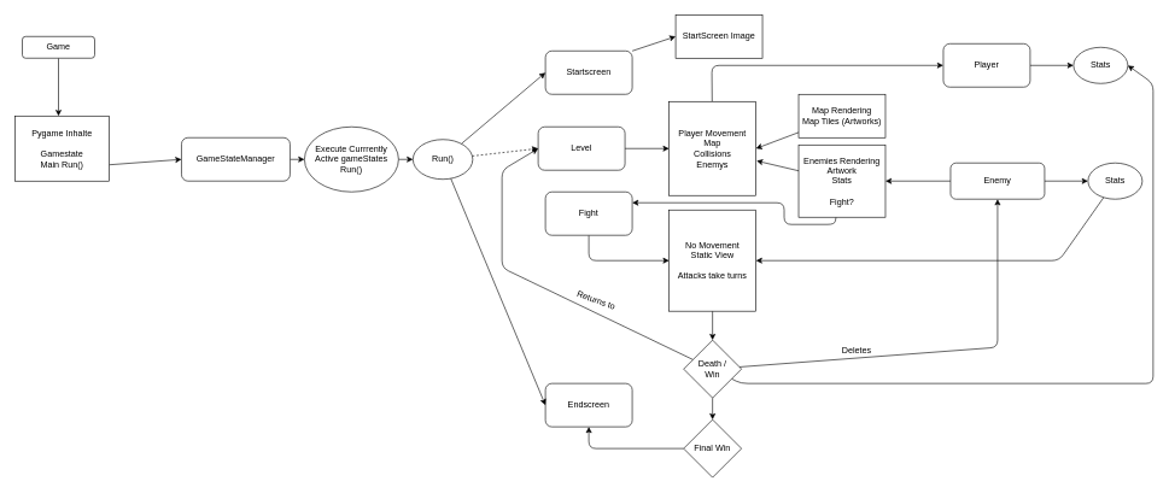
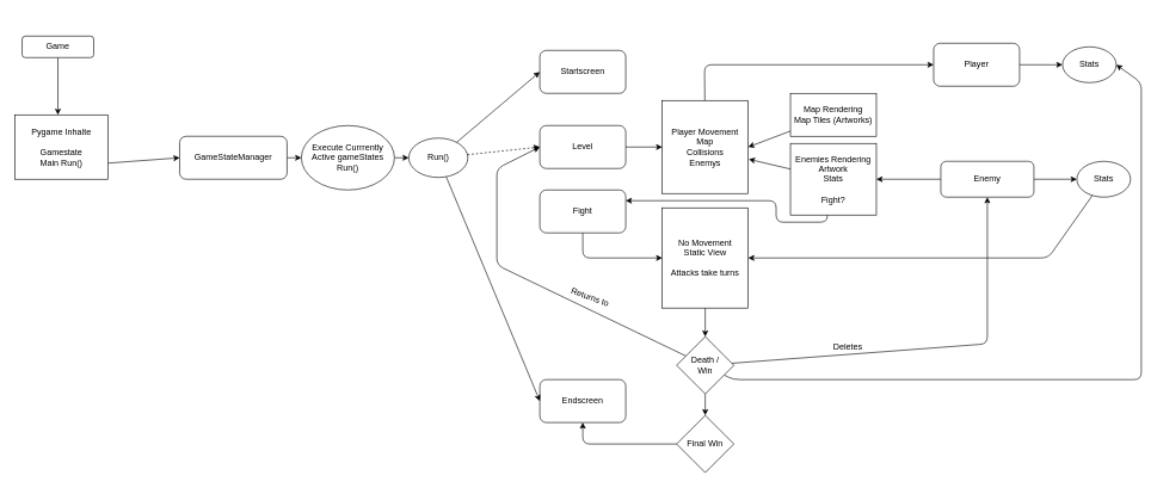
  <mxCell id="0" />
  <mxCell id="1" parent="0" />
  <mxCell id="2" style="edgeStyle=none;html=1;" edge="1" parent="1" source="3"><mxGeometry relative="1" as="geometry"><mxPoint x="80" y="160" as="targetPoint" /></mxGeometry></mxCell>
  <mxCell id="3" value="Game" style="rounded=1;whiteSpace=wrap;html=1;" parent="1" vertex="1"><mxGeometry x="30" y="50" width="100" height="30" as="geometry" /></mxCell>
  <mxCell id="4" style="edgeStyle=none;html=1;exitX=1;exitY=0.75;exitDx=0;exitDy=0;entryX=0;entryY=0.5;entryDx=0;entryDy=0;" edge="1" parent="1" source="5" target="9"><mxGeometry relative="1" as="geometry"><mxPoint x="290" y="140" as="targetPoint" /></mxGeometry></mxCell>
  <mxCell id="5" value="Pygame Inhalte&lt;div&gt;&lt;br&gt;&lt;/div&gt;&lt;div&gt;Gamestate&lt;/div&gt;&lt;div&gt;Main Run()&lt;/div&gt;" style="rounded=0;whiteSpace=wrap;html=1;" vertex="1" parent="1"><mxGeometry x="20" y="160" width="130" height="90" as="geometry" /></mxCell>
  <mxCell id="6" style="edgeStyle=none;html=1;entryX=0;entryY=0.5;entryDx=0;entryDy=0;" edge="1" parent="1" source="7" target="47"><mxGeometry relative="1" as="geometry" /></mxCell>
  <mxCell id="7" value="Execute Currrently Active gameStates&lt;div&gt;Run()&lt;/div&gt;" style="ellipse;whiteSpace=wrap;html=1;" vertex="1" parent="1"><mxGeometry x="420" y="175" width="130" height="90" as="geometry" /></mxCell>
  <mxCell id="8" style="edgeStyle=none;html=1;entryX=0;entryY=0.5;entryDx=0;entryDy=0;" edge="1" parent="1" source="9" target="7"><mxGeometry relative="1" as="geometry" /></mxCell>
  <mxCell id="9" value="GameStateManager" style="rounded=1;whiteSpace=wrap;html=1;" vertex="1" parent="1"><mxGeometry x="250" y="190" width="150" height="60" as="geometry" /></mxCell>
- <mxCell id="10" style="edgeStyle=none;html=1;exitX=1;exitY=0;exitDx=0;exitDy=0;entryX=0;entryY=0.5;entryDx=0;entryDy=0;" edge="1" parent="1" source="11" target="17"><mxGeometry relative="1" as="geometry" /></mxCell>
  <mxCell id="11" value="Startscreen" style="rounded=1;whiteSpace=wrap;html=1;" vertex="1" parent="1"><mxGeometry x="753" y="70" width="120" height="60" as="geometry" /></mxCell>
  <mxCell id="12" style="edgeStyle=none;html=1;entryX=0;entryY=0.5;entryDx=0;entryDy=0;" edge="1" parent="1" source="13" target="19"><mxGeometry relative="1" as="geometry" /></mxCell>
- <mxCell id="13" value="Level" style="rounded=1;whiteSpace=wrap;html=1;" vertex="1" parent="1"><mxGeometry x="743" y="175" width="120" height="60" as="geometry" /></mxCell>
+ <mxCell id="13" value="Level" style="rounded=1;whiteSpace=wrap;html=1;" vertex="1" parent="1"><mxGeometry x="753" y="175" width="120" height="60" as="geometry" /></mxCell>
  <mxCell id="14" style="edgeStyle=none;html=1;entryX=0;entryY=0.5;entryDx=0;entryDy=0;" edge="1" parent="1" source="15" target="21"><mxGeometry relative="1" as="geometry"><Array as="points"><mxPoint x="813" y="360" /></Array></mxGeometry></mxCell>
  <mxCell id="15" value="Fight" style="rounded=1;whiteSpace=wrap;html=1;" vertex="1" parent="1"><mxGeometry x="753" y="265" width="120" height="60" as="geometry" /></mxCell>
  <mxCell id="16" value="Endscreen" style="rounded=1;whiteSpace=wrap;html=1;" vertex="1" parent="1"><mxGeometry x="753" y="530" width="120" height="60" as="geometry" /></mxCell>
- <mxCell id="17" value="StartScreen Image" style="rounded=0;whiteSpace=wrap;html=1;" vertex="1" parent="1"><mxGeometry x="933" y="20" width="120" height="60" as="geometry" /></mxCell>
  <mxCell id="18" style="edgeStyle=none;html=1;entryX=0;entryY=0.5;entryDx=0;entryDy=0;" edge="1" parent="1" source="19" target="38"><mxGeometry relative="1" as="geometry"><mxPoint x="1303" y="90" as="targetPoint" /><Array as="points"><mxPoint x="983" y="90" /></Array></mxGeometry></mxCell>
  <mxCell id="19" value="Player Movement&lt;div&gt;Map&lt;/div&gt;&lt;div&gt;Collisions&lt;/div&gt;&lt;div&gt;Enemys&lt;/div&gt;" style="rounded=0;whiteSpace=wrap;html=1;" vertex="1" parent="1"><mxGeometry x="924" y="140" width="120" height="130" as="geometry" /></mxCell>
  <mxCell id="20" value="" style="edgeStyle=none;html=1;" edge="1" parent="1" source="21" target="36"><mxGeometry relative="1" as="geometry" /></mxCell>
  <mxCell id="21" value="No Movement&lt;div&gt;Static View&lt;/div&gt;&lt;div&gt;&lt;br&gt;&lt;/div&gt;&lt;div&gt;Attacks take turns&lt;/div&gt;" style="rounded=0;whiteSpace=wrap;html=1;" vertex="1" parent="1"><mxGeometry x="924" y="290" width="120" height="140" as="geometry" /></mxCell>
  <mxCell id="22" style="edgeStyle=none;html=1;entryX=1;entryY=0.5;entryDx=0;entryDy=0;" edge="1" parent="1" source="23" target="19"><mxGeometry relative="1" as="geometry" /></mxCell>
  <mxCell id="23" value="Map Rendering&lt;div&gt;Map Tiles (Artworks)&lt;/div&gt;" style="rounded=0;whiteSpace=wrap;html=1;" vertex="1" parent="1"><mxGeometry x="1103" y="130" width="120" height="60" as="geometry" /></mxCell>
  <mxCell id="24" style="edgeStyle=none;html=1;entryX=1;entryY=0.25;entryDx=0;entryDy=0;" edge="1" parent="1" source="25" target="15"><mxGeometry relative="1" as="geometry"><mxPoint x="1163" y="340" as="targetPoint" /><Array as="points"><mxPoint x="1153" y="310" /><mxPoint x="1083" y="310" /><mxPoint x="1083" y="280" /></Array></mxGeometry></mxCell>
  <mxCell id="25" value="Enemies Rendering&lt;div&gt;Artwork&lt;/div&gt;&lt;div&gt;Stats&lt;/div&gt;&lt;div&gt;&lt;br&gt;&lt;/div&gt;&lt;div&gt;Fight?&lt;/div&gt;" style="rounded=0;whiteSpace=wrap;html=1;" vertex="1" parent="1"><mxGeometry x="1103" y="200" width="120" height="100" as="geometry" /></mxCell>
  <mxCell id="26" style="edgeStyle=none;html=1;entryX=1;entryY=0.5;entryDx=0;entryDy=0;" edge="1" parent="1" source="28" target="25"><mxGeometry relative="1" as="geometry" /></mxCell>
  <mxCell id="27" style="edgeStyle=none;html=1;" edge="1" parent="1" source="28" target="30"><mxGeometry relative="1" as="geometry" /></mxCell>
  <mxCell id="28" value="Enemy" style="rounded=1;whiteSpace=wrap;html=1;" vertex="1" parent="1"><mxGeometry x="1313" y="225" width="130" height="50" as="geometry" /></mxCell>
  <mxCell id="29" style="edgeStyle=none;html=1;entryX=1;entryY=0.5;entryDx=0;entryDy=0;" edge="1" parent="1" source="30" target="21"><mxGeometry relative="1" as="geometry"><Array as="points"><mxPoint x="1463" y="360" /></Array></mxGeometry></mxCell>
  <mxCell id="30" value="Stats" style="ellipse;whiteSpace=wrap;html=1;" vertex="1" parent="1"><mxGeometry x="1503" y="225" width="75" height="50" as="geometry" /></mxCell>
  <mxCell id="31" style="edgeStyle=none;html=1;entryX=1.007;entryY=0.631;entryDx=0;entryDy=0;entryPerimeter=0;" edge="1" parent="1" source="25" target="19"><mxGeometry relative="1" as="geometry" /></mxCell>
  <mxCell id="32" style="edgeStyle=none;html=1;entryX=0;entryY=0.5;entryDx=0;entryDy=0;" edge="1" parent="1" source="36" target="13"><mxGeometry relative="1" as="geometry"><Array as="points"><mxPoint x="693" y="370" /><mxPoint x="693" y="235" /></Array></mxGeometry></mxCell>
  <mxCell id="33" style="edgeStyle=none;html=1;entryX=0.5;entryY=1;entryDx=0;entryDy=0;" edge="1" parent="1" source="36" target="28"><mxGeometry relative="1" as="geometry"><mxPoint x="1543" y="510" as="targetPoint" /><Array as="points"><mxPoint x="1378" y="480" /></Array></mxGeometry></mxCell>
  <mxCell id="34" style="edgeStyle=none;html=1;entryX=1;entryY=0.5;entryDx=0;entryDy=0;" edge="1" parent="1" source="36" target="39"><mxGeometry relative="1" as="geometry"><Array as="points"><mxPoint x="1023" y="530" /><mxPoint x="1593" y="530" /><mxPoint x="1593" y="115" /></Array></mxGeometry></mxCell>
  <mxCell id="35" style="edgeStyle=none;html=1;" edge="1" parent="1" source="36" target="43"><mxGeometry relative="1" as="geometry" /></mxCell>
  <mxCell id="36" value="Death /&lt;div&gt;Win&lt;/div&gt;" style="rhombus;whiteSpace=wrap;html=1;rounded=0;" vertex="1" parent="1"><mxGeometry x="944" y="470" width="80" height="80" as="geometry" /></mxCell>
  <mxCell id="37" style="edgeStyle=none;html=1;entryX=0;entryY=0.5;entryDx=0;entryDy=0;" edge="1" parent="1" source="38" target="39"><mxGeometry relative="1" as="geometry" /></mxCell>
  <mxCell id="38" value="Player" style="rounded=1;whiteSpace=wrap;html=1;" vertex="1" parent="1"><mxGeometry x="1303" y="60" width="120" height="60" as="geometry" /></mxCell>
  <mxCell id="39" value="Stats" style="ellipse;whiteSpace=wrap;html=1;" vertex="1" parent="1"><mxGeometry x="1483" y="65" width="75" height="50" as="geometry" /></mxCell>
  <mxCell id="40" value="Deletes" style="text;html=1;align=center;verticalAlign=middle;resizable=0;points=[];autosize=1;strokeColor=none;fillColor=none;" vertex="1" parent="1"><mxGeometry x="1153" y="470" width="60" height="30" as="geometry" /></mxCell>
  <mxCell id="41" value="Returns to" style="text;html=1;align=center;verticalAlign=middle;resizable=0;points=[];autosize=1;strokeColor=none;fillColor=none;rotation=20;" vertex="1" parent="1"><mxGeometry x="783" y="400" width="80" height="30" as="geometry" /></mxCell>
  <mxCell id="42" style="edgeStyle=none;html=1;entryX=0.5;entryY=1;entryDx=0;entryDy=0;" edge="1" parent="1" source="43" target="16"><mxGeometry relative="1" as="geometry"><Array as="points"><mxPoint x="813" y="620" /></Array></mxGeometry></mxCell>
  <mxCell id="43" value="Final Win" style="rhombus;whiteSpace=wrap;html=1;" vertex="1" parent="1"><mxGeometry x="944" y="580" width="80" height="80" as="geometry" /></mxCell>
  <mxCell id="44" style="edgeStyle=none;html=1;entryX=0;entryY=0.5;entryDx=0;entryDy=0;" edge="1" parent="1" source="47" target="11"><mxGeometry relative="1" as="geometry" /></mxCell>
  <mxCell id="45" style="edgeStyle=none;html=1;entryX=0;entryY=0.5;entryDx=0;entryDy=0;dashed=1;" edge="1" parent="1" source="47" target="13"><mxGeometry relative="1" as="geometry" /></mxCell>
  <mxCell id="46" style="edgeStyle=none;html=1;entryX=0;entryY=0.5;entryDx=0;entryDy=0;" edge="1" parent="1" source="47" target="16"><mxGeometry relative="1" as="geometry" /></mxCell>
  <mxCell id="47" value="Run()" style="ellipse;whiteSpace=wrap;html=1;" vertex="1" parent="1"><mxGeometry x="570" y="192.5" width="82.5" height="55" as="geometry" /></mxCell>
